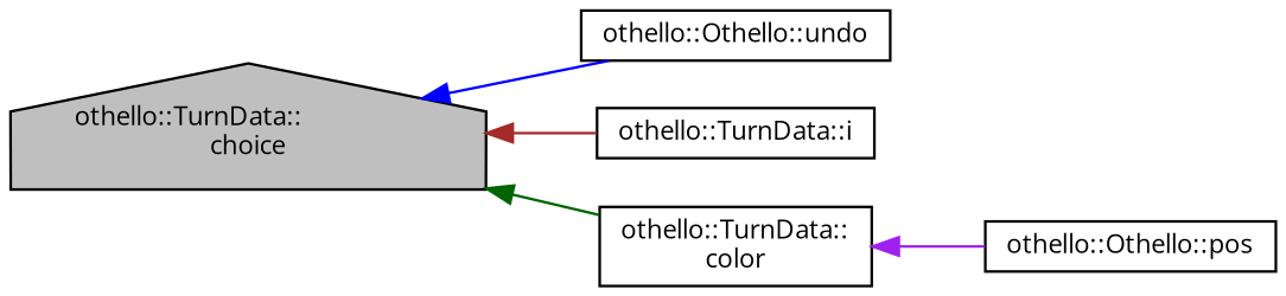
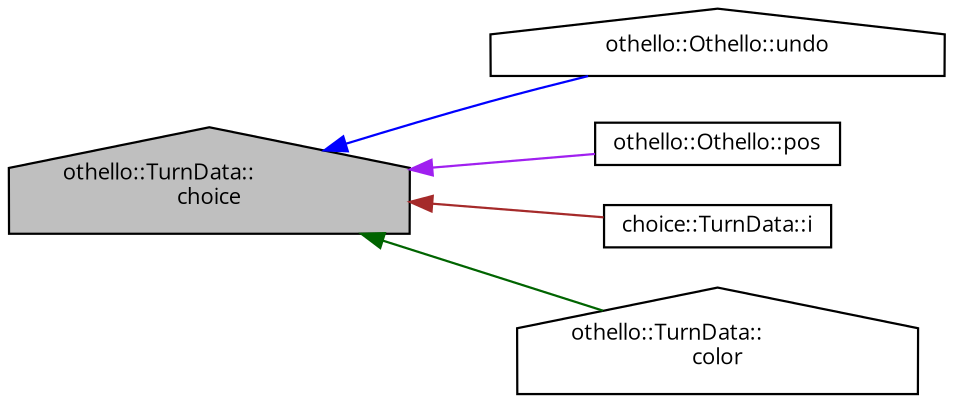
  digraph {
    fontname="Open Sans"
    rankdir=LR
    node [color=black fillcolor=white fontname="Open Sans" fontsize=10 shape=box style=filled]
    edge [dir=back fontname="Open Sans" fontsize=10 labelfontname=Helvetica labelfontsize=10 style=solid]
    n1 [fillcolor=grey75 fontcolor=black height=0.2 label="othello::TurnData::\lchoice" shape=house width=0.4]
-   n2 [height=0.2 label="othello::Othello::undo" width=0.4]
+   n2 [height=0.2 label="othello::Othello::undo" shape=house width=0.4]
    n3 [height=0.2 label="othello::Othello::pos" width=0.4]
-   n4 [height=0.2 label="othello::TurnData::i" width=0.4]
-   n5 [height=0.2 label="othello::TurnData::\lcolor" width=0.4]
+   n4 [height=0.2 label="choice::TurnData::i" width=0.4]
+   n5 [height=0.2 label="othello::TurnData::\lcolor" shape=house width=0.4]
    n1 -> n2 [color=blue]
-   n5 -> n3 [color=purple]
+   n1 -> n3 [color=purple]
    n1 -> n4 [color=brown]
    n1 -> n5 [color=darkgreen]
  }
